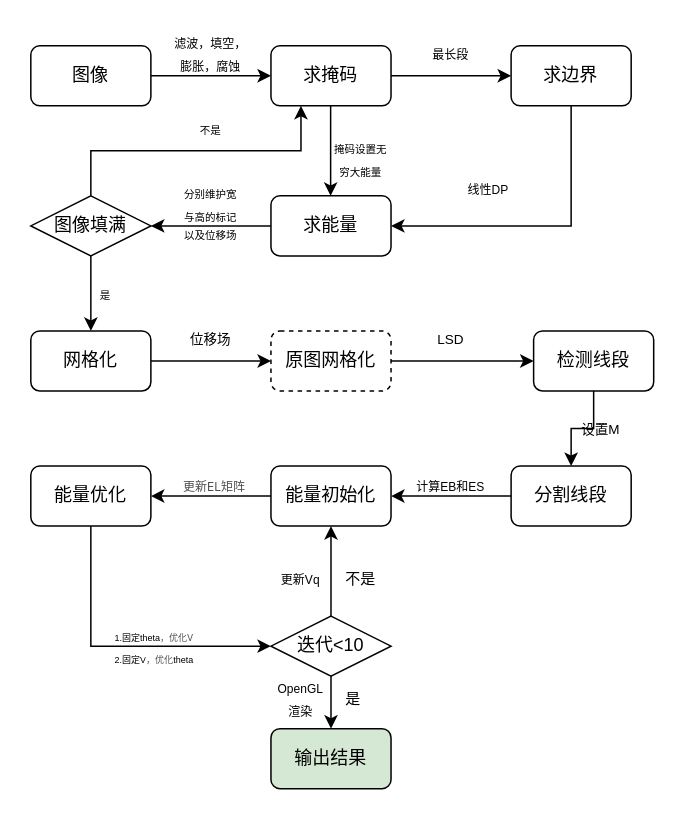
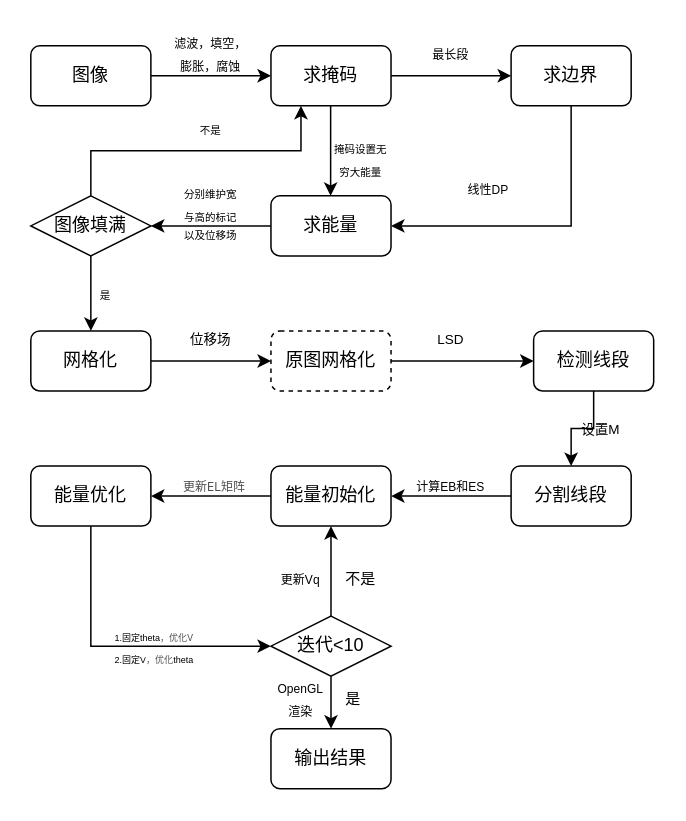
  <mxCell id="0" />
  <mxCell id="1" parent="0" />
  <mxCell id="2" style="edgeStyle=orthogonalEdgeStyle;rounded=0;orthogonalLoop=1;jettySize=auto;html=1;exitX=1;exitY=0.5;exitDx=0;exitDy=0;entryX=0;entryY=0.5;entryDx=0;entryDy=0;" parent="1" source="3" target="6" edge="1"><mxGeometry relative="1" as="geometry" /></mxCell>
  <mxCell id="3" value="图像" style="rounded=1;whiteSpace=wrap;html=1;" parent="1" vertex="1"><mxGeometry x="20" y="30" width="80" height="40" as="geometry" /></mxCell>
  <mxCell id="4" style="edgeStyle=orthogonalEdgeStyle;rounded=0;orthogonalLoop=1;jettySize=auto;html=1;exitX=1;exitY=0.5;exitDx=0;exitDy=0;entryX=0;entryY=0.5;entryDx=0;entryDy=0;" parent="1" source="6" target="8" edge="1"><mxGeometry relative="1" as="geometry" /></mxCell>
  <mxCell id="5" style="edgeStyle=orthogonalEdgeStyle;rounded=0;orthogonalLoop=1;jettySize=auto;html=1;exitX=0.75;exitY=1;exitDx=0;exitDy=0;entryX=0.75;entryY=0;entryDx=0;entryDy=0;" parent="1" edge="1"><mxGeometry relative="1" as="geometry"><mxPoint x="219.76" y="70" as="sourcePoint" /><mxPoint x="219.76" y="130" as="targetPoint" /></mxGeometry></mxCell>
  <mxCell id="6" value="求掩码" style="rounded=1;whiteSpace=wrap;html=1;" parent="1" vertex="1"><mxGeometry x="180" y="30" width="80" height="40" as="geometry" /></mxCell>
  <mxCell id="7" style="edgeStyle=orthogonalEdgeStyle;rounded=0;orthogonalLoop=1;jettySize=auto;html=1;exitX=0.5;exitY=1;exitDx=0;exitDy=0;entryX=1;entryY=0.5;entryDx=0;entryDy=0;" parent="1" source="8" target="10" edge="1"><mxGeometry relative="1" as="geometry" /></mxCell>
  <mxCell id="8" value="求边界" style="rounded=1;whiteSpace=wrap;html=1;" parent="1" vertex="1"><mxGeometry x="340" y="30" width="80" height="40" as="geometry" /></mxCell>
  <mxCell id="9" style="edgeStyle=orthogonalEdgeStyle;rounded=0;orthogonalLoop=1;jettySize=auto;html=1;exitX=0;exitY=0.5;exitDx=0;exitDy=0;entryX=1;entryY=0.5;entryDx=0;entryDy=0;" parent="1" source="10" target="20" edge="1"><mxGeometry relative="1" as="geometry" /></mxCell>
  <mxCell id="10" value="求能量" style="rounded=1;whiteSpace=wrap;html=1;" parent="1" vertex="1"><mxGeometry x="180" y="130" width="80" height="40" as="geometry" /></mxCell>
  <mxCell id="11" value="&lt;font style=&quot;font-size: 8px;&quot;&gt;滤波，填空，&lt;br&gt;膨胀，腐蚀&lt;/font&gt;" style="text;html=1;strokeColor=none;fillColor=none;align=center;verticalAlign=middle;whiteSpace=wrap;rounded=0;" parent="1" vertex="1"><mxGeometry x="110" y="20" width="60" height="30" as="geometry" /></mxCell>
  <mxCell id="12" value="&lt;font style=&quot;font-size: 8px;&quot;&gt;最长段&lt;/font&gt;" style="text;html=1;strokeColor=none;fillColor=none;align=center;verticalAlign=middle;whiteSpace=wrap;rounded=0;" parent="1" vertex="1"><mxGeometry x="270" y="20" width="60" height="30" as="geometry" /></mxCell>
  <mxCell id="13" value="&lt;span style=&quot;font-size: 8px;&quot;&gt;线性DP&lt;/span&gt;" style="text;html=1;strokeColor=none;fillColor=none;align=center;verticalAlign=middle;whiteSpace=wrap;rounded=0;" parent="1" vertex="1"><mxGeometry x="295" y="110" width="60" height="30" as="geometry" /></mxCell>
  <mxCell id="14" value="&lt;font style=&quot;font-size: 7px;&quot;&gt;掩码设置无穷大能量&lt;/font&gt;" style="text;html=1;strokeColor=none;fillColor=none;align=center;verticalAlign=middle;whiteSpace=wrap;rounded=0;" parent="1" vertex="1"><mxGeometry x="220" y="90" width="40" height="30" as="geometry" /></mxCell>
  <mxCell id="15" value="&lt;span style=&quot;font-size: 7px;&quot;&gt;分别维护宽与高的标记&lt;/span&gt;" style="text;html=1;strokeColor=none;fillColor=none;align=center;verticalAlign=middle;whiteSpace=wrap;rounded=0;" parent="1" vertex="1"><mxGeometry x="120" y="120" width="40" height="30" as="geometry" /></mxCell>
  <mxCell id="16" style="edgeStyle=orthogonalEdgeStyle;rounded=0;orthogonalLoop=1;jettySize=auto;html=1;exitX=1;exitY=0.5;exitDx=0;exitDy=0;entryX=0;entryY=0.5;entryDx=0;entryDy=0;" parent="1" source="17" target="25" edge="1"><mxGeometry relative="1" as="geometry" /></mxCell>
  <mxCell id="17" value="网格化" style="rounded=1;whiteSpace=wrap;html=1;" parent="1" vertex="1"><mxGeometry x="20" y="220" width="80" height="40" as="geometry" /></mxCell>
  <mxCell id="18" style="edgeStyle=orthogonalEdgeStyle;rounded=0;orthogonalLoop=1;jettySize=auto;html=1;exitX=0.5;exitY=0;exitDx=0;exitDy=0;entryX=0.25;entryY=1;entryDx=0;entryDy=0;" parent="1" source="20" target="6" edge="1"><mxGeometry relative="1" as="geometry" /></mxCell>
  <mxCell id="19" style="edgeStyle=orthogonalEdgeStyle;rounded=0;orthogonalLoop=1;jettySize=auto;html=1;exitX=0.5;exitY=1;exitDx=0;exitDy=0;entryX=0.5;entryY=0;entryDx=0;entryDy=0;" parent="1" source="20" target="17" edge="1"><mxGeometry relative="1" as="geometry" /></mxCell>
  <mxCell id="20" value="图像填满" style="rhombus;whiteSpace=wrap;html=1;" parent="1" vertex="1"><mxGeometry x="20" y="130" width="80" height="40" as="geometry" /></mxCell>
  <mxCell id="21" value="&lt;font style=&quot;font-size: 7px;&quot;&gt;不是&lt;/font&gt;" style="text;html=1;strokeColor=none;fillColor=none;align=center;verticalAlign=middle;whiteSpace=wrap;rounded=0;" parent="1" vertex="1"><mxGeometry x="120" y="70" width="40" height="30" as="geometry" /></mxCell>
  <mxCell id="22" value="&lt;font style=&quot;font-size: 7px;&quot;&gt;是&lt;/font&gt;" style="text;html=1;strokeColor=none;fillColor=none;align=center;verticalAlign=middle;whiteSpace=wrap;rounded=0;" parent="1" vertex="1"><mxGeometry x="50" y="180" width="40" height="30" as="geometry" /></mxCell>
  <mxCell id="23" value="&lt;span style=&quot;font-size: 7px;&quot;&gt;以及位移场&lt;/span&gt;" style="text;html=1;strokeColor=none;fillColor=none;align=center;verticalAlign=middle;whiteSpace=wrap;rounded=0;" parent="1" vertex="1"><mxGeometry x="120" y="140" width="40" height="30" as="geometry" /></mxCell>
  <mxCell id="24" style="edgeStyle=orthogonalEdgeStyle;rounded=0;orthogonalLoop=1;jettySize=auto;html=1;exitX=1;exitY=0.5;exitDx=0;exitDy=0;entryX=0;entryY=0.5;entryDx=0;entryDy=0;" parent="1" source="25" target="28" edge="1"><mxGeometry relative="1" as="geometry" /></mxCell>
  <mxCell id="25" value="原图网格化" style="rounded=1;whiteSpace=wrap;html=1;dashed=1;" parent="1" vertex="1"><mxGeometry x="180" y="220" width="80" height="40" as="geometry" /></mxCell>
  <mxCell id="26" value="&lt;font style=&quot;font-size: 9px;&quot;&gt;位移场&lt;/font&gt;" style="text;html=1;strokeColor=none;fillColor=none;align=center;verticalAlign=middle;whiteSpace=wrap;rounded=0;" parent="1" vertex="1"><mxGeometry x="120" y="210" width="40" height="30" as="geometry" /></mxCell>
  <mxCell id="27" style="edgeStyle=orthogonalEdgeStyle;rounded=0;orthogonalLoop=1;jettySize=auto;html=1;exitX=0.5;exitY=1;exitDx=0;exitDy=0;entryX=0.5;entryY=0;entryDx=0;entryDy=0;" parent="1" source="28" target="39" edge="1"><mxGeometry relative="1" as="geometry" /></mxCell>
  <mxCell id="28" value="检测线段" style="rounded=1;whiteSpace=wrap;html=1;" parent="1" vertex="1"><mxGeometry x="355" y="220" width="80" height="40" as="geometry" /></mxCell>
  <mxCell id="29" value="&lt;font style=&quot;font-size: 9px;&quot;&gt;LSD&lt;/font&gt;" style="text;html=1;strokeColor=none;fillColor=none;align=center;verticalAlign=middle;whiteSpace=wrap;rounded=0;" parent="1" vertex="1"><mxGeometry x="280" y="210" width="40" height="30" as="geometry" /></mxCell>
  <mxCell id="30" style="edgeStyle=orthogonalEdgeStyle;rounded=0;orthogonalLoop=1;jettySize=auto;html=1;exitX=0;exitY=0.5;exitDx=0;exitDy=0;entryX=1;entryY=0.5;entryDx=0;entryDy=0;" edge="1" parent="1" source="31" target="42"><mxGeometry relative="1" as="geometry" /></mxCell>
  <mxCell id="31" value="能量初始化" style="rounded=1;whiteSpace=wrap;html=1;" parent="1" vertex="1"><mxGeometry x="180" y="310" width="80" height="40" as="geometry" /></mxCell>
  <mxCell id="32" value="&lt;font style=&quot;font-size: 8px;&quot;&gt;计算EB和ES&lt;/font&gt;" style="text;html=1;strokeColor=none;fillColor=none;align=center;verticalAlign=middle;whiteSpace=wrap;rounded=0;" parent="1" vertex="1"><mxGeometry x="270" y="320" width="60" height="5" as="geometry" /></mxCell>
  <mxCell id="33" style="edgeStyle=orthogonalEdgeStyle;rounded=0;orthogonalLoop=1;jettySize=auto;html=1;exitX=0.5;exitY=1;exitDx=0;exitDy=0;entryX=0.5;entryY=0;entryDx=0;entryDy=0;" edge="1" parent="1" source="35" target="36"><mxGeometry relative="1" as="geometry" /></mxCell>
  <mxCell id="34" style="edgeStyle=orthogonalEdgeStyle;rounded=0;orthogonalLoop=1;jettySize=auto;html=1;exitX=0.5;exitY=0;exitDx=0;exitDy=0;entryX=0.5;entryY=1;entryDx=0;entryDy=0;" edge="1" parent="1" source="35" target="31"><mxGeometry relative="1" as="geometry" /></mxCell>
  <mxCell id="35" value="迭代&amp;lt;10" style="rhombus;whiteSpace=wrap;html=1;" parent="1" vertex="1"><mxGeometry x="180" y="410" width="80" height="40" as="geometry" /></mxCell>
- <mxCell id="36" value="输出结果" style="rounded=1;whiteSpace=wrap;html=1;fillColor=#d5e8d4;" parent="1" vertex="1"><mxGeometry x="180" y="485" width="80" height="40" as="geometry" /></mxCell>
+ <mxCell id="36" value="输出结果" style="rounded=1;whiteSpace=wrap;html=1;" parent="1" vertex="1"><mxGeometry x="180" y="485" width="80" height="40" as="geometry" /></mxCell>
  <mxCell id="37" value="&lt;font size=&quot;1&quot;&gt;不是&lt;/font&gt;" style="text;html=1;strokeColor=none;fillColor=none;align=center;verticalAlign=middle;whiteSpace=wrap;rounded=0;" parent="1" vertex="1"><mxGeometry x="220" y="370" width="40" height="30" as="geometry" /></mxCell>
  <mxCell id="38" style="edgeStyle=orthogonalEdgeStyle;rounded=0;orthogonalLoop=1;jettySize=auto;html=1;exitX=0;exitY=0.5;exitDx=0;exitDy=0;entryX=1;entryY=0.5;entryDx=0;entryDy=0;" parent="1" source="39" target="31" edge="1"><mxGeometry relative="1" as="geometry" /></mxCell>
  <mxCell id="39" value="分割线段" style="rounded=1;whiteSpace=wrap;html=1;" parent="1" vertex="1"><mxGeometry x="340" y="310" width="80" height="40" as="geometry" /></mxCell>
  <mxCell id="40" value="&lt;font style=&quot;font-size: 9px;&quot;&gt;设置M&lt;/font&gt;" style="text;html=1;align=center;verticalAlign=middle;whiteSpace=wrap;rounded=0;" parent="1" vertex="1"><mxGeometry x="370" y="270" width="60" height="30" as="geometry" /></mxCell>
  <mxCell id="41" style="edgeStyle=orthogonalEdgeStyle;rounded=0;orthogonalLoop=1;jettySize=auto;html=1;exitX=0.5;exitY=1;exitDx=0;exitDy=0;entryX=0;entryY=0.5;entryDx=0;entryDy=0;" edge="1" parent="1" source="42" target="35"><mxGeometry relative="1" as="geometry" /></mxCell>
  <mxCell id="42" value="能量优化" style="rounded=1;whiteSpace=wrap;html=1;" vertex="1" parent="1"><mxGeometry x="20" y="310" width="80" height="40" as="geometry" /></mxCell>
  <mxCell id="43" value="&lt;font style=&quot;font-size: 6px;&quot;&gt;1.固定theta&lt;span style=&quot;color: rgb(77, 77, 77); font-family: -apple-system, &amp;quot;SF UI Text&amp;quot;, Arial, &amp;quot;PingFang SC&amp;quot;, &amp;quot;Hiragino Sans GB&amp;quot;, &amp;quot;Microsoft YaHei&amp;quot;, &amp;quot;WenQuanYi Micro Hei&amp;quot;, sans-serif, SimHei, SimSun; text-align: start; background-color: rgb(255, 255, 255);&quot;&gt;，优化V&lt;/span&gt;&lt;/font&gt;&lt;div&gt;&lt;font style=&quot;font-size: 6px;&quot;&gt;2.固定V&lt;span style=&quot;color: rgb(77, 77, 77); font-family: -apple-system, &amp;quot;SF UI Text&amp;quot;, Arial, &amp;quot;PingFang SC&amp;quot;, &amp;quot;Hiragino Sans GB&amp;quot;, &amp;quot;Microsoft YaHei&amp;quot;, &amp;quot;WenQuanYi Micro Hei&amp;quot;, sans-serif, SimHei, SimSun; text-align: start; background-color: rgb(255, 255, 255);&quot;&gt;，优化&lt;/span&gt;theta&lt;span style=&quot;color: rgb(77, 77, 77); font-family: -apple-system, &amp;quot;SF UI Text&amp;quot;, Arial, &amp;quot;PingFang SC&amp;quot;, &amp;quot;Hiragino Sans GB&amp;quot;, &amp;quot;Microsoft YaHei&amp;quot;, &amp;quot;WenQuanYi Micro Hei&amp;quot;, sans-serif, SimHei, SimSun; text-align: start; background-color: rgb(255, 255, 255);&quot;&gt;&lt;br&gt;&lt;/span&gt;&lt;/font&gt;&lt;/div&gt;" style="text;html=1;strokeColor=none;fillColor=none;align=center;verticalAlign=middle;whiteSpace=wrap;rounded=0;" parent="1" vertex="1"><mxGeometry x="70" y="415" width="65" height="30" as="geometry" /></mxCell>
  <mxCell id="44" value="&lt;font size=&quot;1&quot;&gt;是&lt;/font&gt;" style="text;html=1;strokeColor=none;fillColor=none;align=center;verticalAlign=middle;whiteSpace=wrap;rounded=0;" vertex="1" parent="1"><mxGeometry x="215" y="450" width="40" height="30" as="geometry" /></mxCell>
  <mxCell id="45" value="&lt;div&gt;&lt;font size=&quot;1&quot; style=&quot;&quot;&gt;&lt;span style=&quot;color: rgb(77, 77, 77); font-family: -apple-system, &amp;quot;SF UI Text&amp;quot;, Arial, &amp;quot;PingFang SC&amp;quot;, &amp;quot;Hiragino Sans GB&amp;quot;, &amp;quot;Microsoft YaHei&amp;quot;, &amp;quot;WenQuanYi Micro Hei&amp;quot;, sans-serif, SimHei, SimSun; text-align: start; background-color: rgb(255, 255, 255); font-size: 8px;&quot;&gt;更新EL矩阵&lt;/span&gt;&lt;/font&gt;&lt;/div&gt;" style="text;html=1;strokeColor=none;fillColor=none;align=center;verticalAlign=middle;whiteSpace=wrap;rounded=0;" vertex="1" parent="1"><mxGeometry x="110" y="307.5" width="65" height="30" as="geometry" /></mxCell>
  <mxCell id="46" value="&lt;font style=&quot;font-size: 8px;&quot;&gt;更新Vq&lt;/font&gt;" style="text;html=1;strokeColor=none;fillColor=none;align=center;verticalAlign=middle;whiteSpace=wrap;rounded=0;" vertex="1" parent="1"><mxGeometry x="180" y="370" width="40" height="30" as="geometry" /></mxCell>
  <mxCell id="47" value="&lt;font style=&quot;font-size: 8px;&quot;&gt;OpenGL渲染&lt;/font&gt;" style="text;html=1;strokeColor=none;fillColor=none;align=center;verticalAlign=middle;whiteSpace=wrap;rounded=0;" vertex="1" parent="1"><mxGeometry x="180" y="450" width="40" height="30" as="geometry" /></mxCell>
